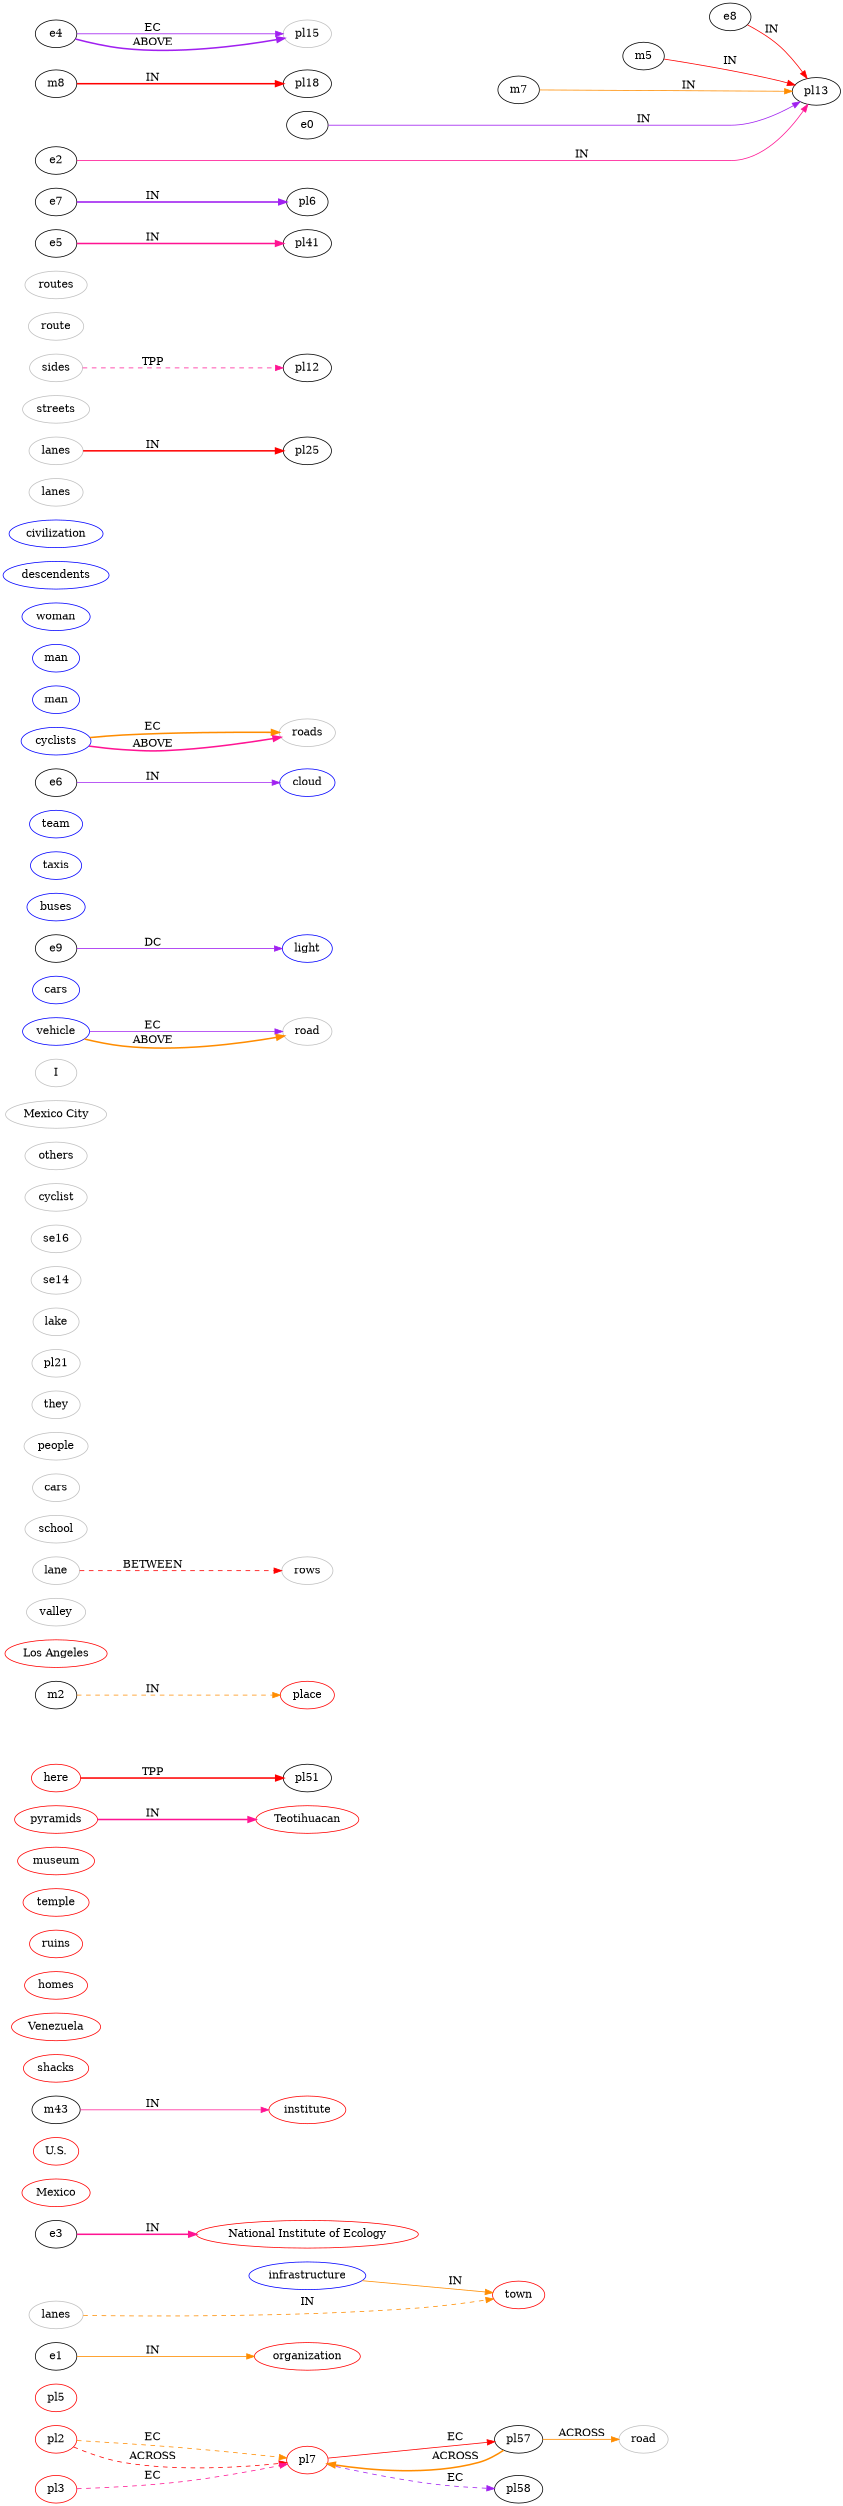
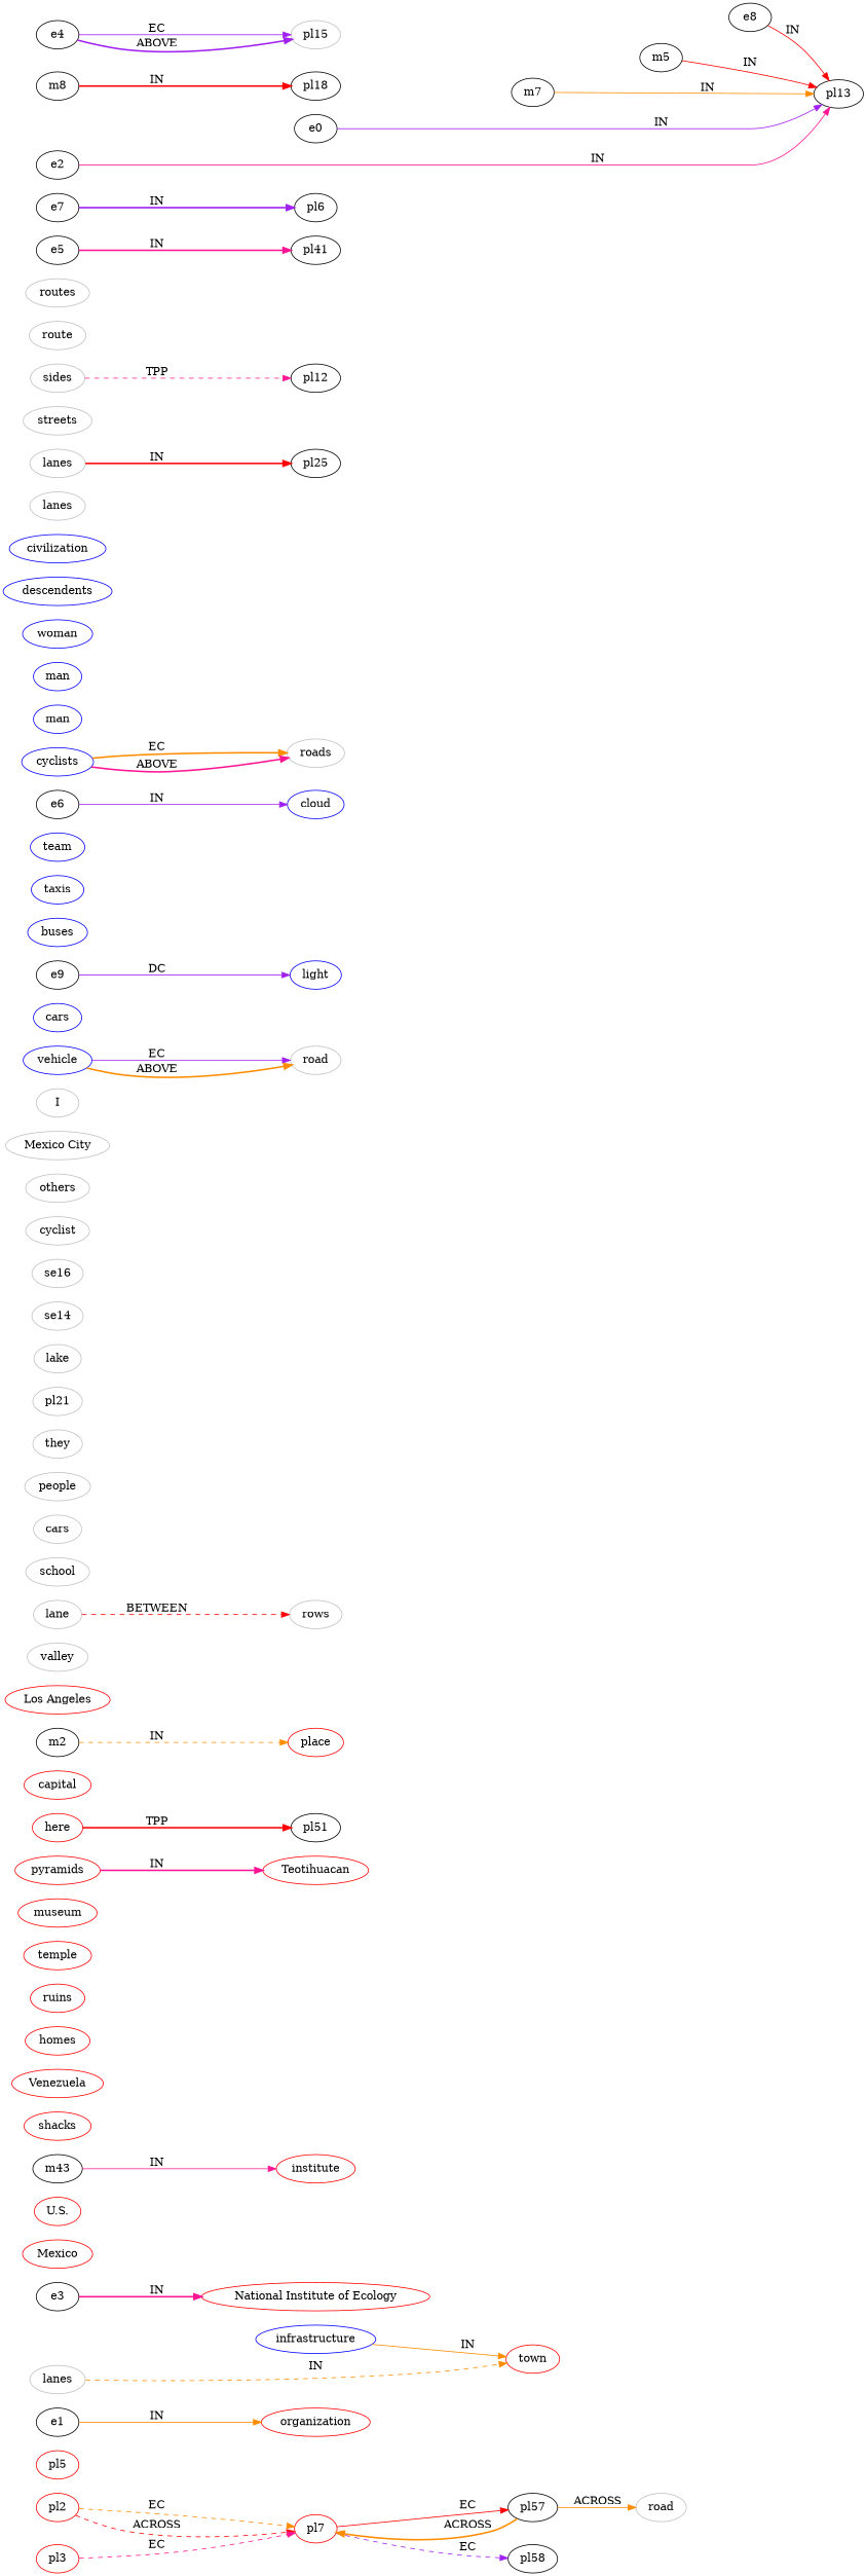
  digraph {
    rankdir=LR
    node [color=grey fillcolor=grey]
    edge [color=darkorange style=solid]
    pl2 [color=red fillcolor=red]
    pl7 [color=red fillcolor=red]
    pl57 [color="" fillcolor=""]
    pl58 [color="" fillcolor=""]
    n5 [label=road]
    pl3 [color=red fillcolor=red]
    pl5 [color=red fillcolor=red]
    n8 [color=red fillcolor=red label=organization]
    n9 [color=red fillcolor=red label=town]
    n10 [color=red fillcolor=red label="National Institute of Ecology"]
    n11 [color=red fillcolor=red label=Mexico]
    n12 [color=red fillcolor=red label="U.S."]
    n13 [color=red fillcolor=red label=institute]
    n14 [color=red fillcolor=red label=shacks]
    n15 [color=red fillcolor=red label=Venezuela]
    n16 [color=red fillcolor=red label=homes]
    n17 [color=red fillcolor=red label=ruins]
    n18 [color=red fillcolor=red label=temple]
    n19 [color=red fillcolor=red label=museum]
    n20 [color=red fillcolor=red label=pyramids]
    n21 [color=red fillcolor=red label=Teotihuacan]
    n22 [color=red fillcolor=red label=here]
    pl51 [color="" fillcolor=""]
+   n24 [color=red fillcolor=red label=capital]
    n25 [color=red fillcolor=red label=place]
    n26 [color=red fillcolor=red label="Los Angeles"]
    n27 [label=valley]
    n28 [label=rows]
    n29 [label=school]
    n30 [label=cars]
    n31 [label=people]
    n32 [label=they]
    pl21
    n34 [label=lake]
    se14
    se16
    n37 [label=cyclist]
    n38 [label=others]
    n39 [label="Mexico City"]
    n40 [label=I]
    n41 [color=blue fillcolor=blue label=vehicle]
    n42 [label=road]
    n43 [color=blue fillcolor=blue label=cars]
    n44 [color=blue fillcolor=blue label=light]
    n45 [color=blue fillcolor=blue label=buses]
    n46 [color=blue fillcolor=blue label=taxis]
    n47 [color=blue fillcolor=blue label=team]
    n48 [color=blue fillcolor=blue label=cloud]
    n49 [color=blue fillcolor=blue label=cyclists]
    n50 [label=roads]
    n51 [color=blue fillcolor=blue label=man]
    n52 [color=blue fillcolor=blue label=man]
    n53 [color=blue fillcolor=blue label=infrastructure]
    n54 [color=blue fillcolor=blue label=woman]
    n55 [color=blue fillcolor=blue label=descendents]
    n56 [color=blue fillcolor=blue label=civilization]
    n57 [label=lane]
    n58 [label=lanes]
    n59 [label=lanes]
    pl25 [color="" fillcolor=""]
    n61 [label=lanes]
    n62 [label=streets]
    n63 [label=sides]
    pl12 [color="" fillcolor=""]
    n65 [label=route]
    n66 [label=routes]
    e3 [color="" fillcolor=""]
    m43 [color="" fillcolor=""]
    e5 [color="" fillcolor=""]
    pl41 [color="" fillcolor=""]
    e6 [color="" fillcolor=""]
    e7 [color="" fillcolor=""]
    pl6 [color="" fillcolor=""]
    e8 [color="" fillcolor=""]
    pl13 [color="" fillcolor=""]
    m5 [color="" fillcolor=""]
    m7 [color="" fillcolor=""]
    e0 [color="" fillcolor=""]
    m8 [color="" fillcolor=""]
    pl18 [color="" fillcolor=""]
    m2 [color="" fillcolor=""]
    e2 [color="" fillcolor=""]
    e1 [color="" fillcolor=""]
    e4 [color="" fillcolor=""]
    pl15
    e9 [color="" fillcolor=""]
    pl2 -> pl7 [label=EC style=dashed]
    pl2 -> pl7 [color=red label=ACROSS style=dashed]
    pl7 -> pl57 [color=red label=EC]
    pl7 -> pl58 [color=purple label=EC minlen=1 style=dashed]
    pl57 -> pl7 [label=ACROSS style=bold]
    pl57 -> n5 [label=ACROSS minlen=1]
    pl3 -> pl7 [color=deeppink label=EC minlen=1 style=dashed]
    n20 -> n21 [color=deeppink label=IN style=bold]
    n22 -> pl51 [color=red label=TPP style=bold]
    n41 -> n42 [color=purple label=EC]
    n41 -> n42 [label=ABOVE style=bold]
    n49 -> n50 [label=EC style=bold]
    n49 -> n50 [color=deeppink label=ABOVE style=bold]
    n53 -> n9 [label=IN minlen=1]
    n57 -> n28 [color=red label=BETWEEN style=dashed]
    n59 -> pl25 [color=red label=IN style=bold]
    n61 -> n9 [label=IN minlen=2 style=dashed]
    n63 -> pl12 [color=deeppink label=TPP style=dashed]
    e3 -> n10 [color=deeppink label=IN style=bold]
    m43 -> n13 [color=deeppink label=IN]
    e5 -> pl41 [color=deeppink label=IN style=bold]
    e6 -> n48 [color=purple label=IN]
    e7 -> pl6 [color=purple label=IN style=bold]
    e8 -> pl13 [color=red label=IN minlen=1]
    m5 -> pl13 [color=red label=IN minlen=2]
    m7 -> pl13 [label=IN minlen=3]
    e0 -> pl13 [color=purple label=IN minlen=4]
    m8 -> pl18 [color=red label=IN style=bold]
    m2 -> n25 [label=IN style=dashed]
    e2 -> pl13 [color=deeppink label=IN minlen=5]
    e1 -> n8 [label=IN]
    e4 -> pl15 [color=purple label=EC]
    e4 -> pl15 [color=purple label=ABOVE style=bold]
    e9 -> n44 [color=purple label=DC]
  }
